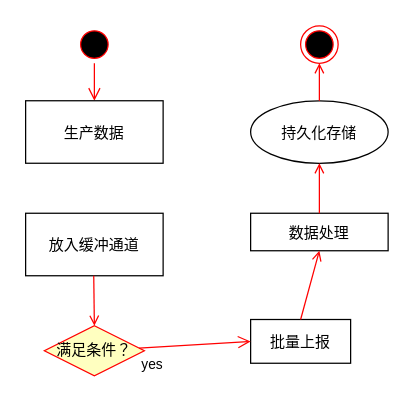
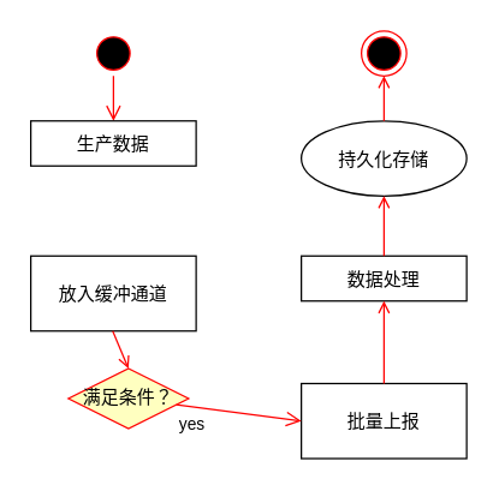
  <mxCell id="0" />
  <mxCell id="1" parent="0" />
  <mxCell id="2" value="" style="ellipse;shape=startState;fillColor=#000000;strokeColor=#ff0000;" parent="1" vertex="1"><mxGeometry x="60" y="20" width="30" height="30" as="geometry" /></mxCell>
  <mxCell id="3" value="" style="edgeStyle=elbowEdgeStyle;elbow=horizontal;verticalAlign=bottom;endArrow=open;endSize=8;strokeColor=#FF0000;endFill=1;rounded=0" parent="1" source="2" target="4" edge="1"><mxGeometry x="264.5" y="168" as="geometry"><mxPoint x="75" y="60" as="targetPoint" /></mxGeometry></mxCell>
- <mxCell id="4" value="生产数据" style="" parent="1" vertex="1"><mxGeometry x="20" y="80" width="110" height="50" as="geometry" /></mxCell>
+ <mxCell id="4" value="生产数据" style="" parent="1" vertex="1"><mxGeometry x="20" y="80" width="110" height="30" as="geometry" /></mxCell>
  <mxCell id="5" value="放入缓冲通道" style="" parent="1" vertex="1"><mxGeometry x="20" y="170" width="110" height="50" as="geometry" /></mxCell>
- <mxCell id="6" value="批量上报" style="" parent="1" vertex="1"><mxGeometry x="200" y="255" width="80" height="35" as="geometry" /></mxCell>
- <mxCell id="7" value="满足条件？" style="rhombus;whiteSpace=wrap;html=1;fontColor=#000000;fillColor=#ffffc0;strokeColor=#ff0000;" parent="1" vertex="1"><mxGeometry x="35" y="260" width="80" height="40" as="geometry" /></mxCell>
+ <mxCell id="6" value="批量上报" style="" parent="1" vertex="1"><mxGeometry x="200" y="255" width="110" height="50" as="geometry" /></mxCell>
+ <mxCell id="7" value="满足条件？" style="rhombus;whiteSpace=wrap;html=1;fontColor=#000000;fillColor=#ffffc0;strokeColor=#ff0000;" parent="1" vertex="1"><mxGeometry x="45" y="245" width="80" height="40" as="geometry" /></mxCell>
  <mxCell id="8" value="yes" style="html=1;align=left;verticalAlign=top;endArrow=open;endSize=8;strokeColor=#ff0000;rounded=0;entryX=0;entryY=0.5;entryDx=0;entryDy=0;" parent="1" source="7" target="6" edge="1"><mxGeometry x="-1" relative="1" as="geometry"><mxPoint x="170" y="350" as="targetPoint" /></mxGeometry></mxCell>
  <mxCell id="9" value="" style="endArrow=open;strokeColor=#FF0000;endFill=1;rounded=0;entryX=0.5;entryY=0;entryDx=0;entryDy=0;" parent="1" target="7" edge="1"><mxGeometry relative="1" as="geometry"><mxPoint x="74.5" y="220" as="sourcePoint" /><mxPoint x="74.5" y="280" as="targetPoint" /></mxGeometry></mxCell>
  <mxCell id="10" value="数据处理" style="" parent="1" vertex="1"><mxGeometry x="200" y="170" width="110" height="30" as="geometry" /></mxCell>
  <mxCell id="11" value="持久化存储" style="ellipse;" parent="1" vertex="1"><mxGeometry x="200" y="80" width="110" height="50" as="geometry" /></mxCell>
  <mxCell id="12" value="" style="ellipse;html=1;shape=endState;fillColor=#000000;strokeColor=#ff0000;" parent="1" vertex="1"><mxGeometry x="240" y="20" width="30" height="30" as="geometry" /></mxCell>
  <mxCell id="13" value="" style="endArrow=open;strokeColor=#FF0000;endFill=1;rounded=0;exitX=0.5;exitY=0;exitDx=0;exitDy=0;entryX=0.5;entryY=1;entryDx=0;entryDy=0;" parent="1" source="6" target="10" edge="1"><mxGeometry relative="1" as="geometry"><mxPoint x="74.5" y="390" as="sourcePoint" /><mxPoint x="74.5" y="450" as="targetPoint" /></mxGeometry></mxCell>
  <mxCell id="14" value="" style="endArrow=open;strokeColor=#FF0000;endFill=1;rounded=0;entryX=0.5;entryY=1;entryDx=0;entryDy=0;exitX=0.5;exitY=0;exitDx=0;exitDy=0;" parent="1" target="11" edge="1" source="10"><mxGeometry relative="1" as="geometry"><mxPoint x="74.5" y="490" as="sourcePoint" /><mxPoint x="74.5" y="550" as="targetPoint" /></mxGeometry></mxCell>
  <mxCell id="15" value="" style="endArrow=open;strokeColor=#FF0000;endFill=1;rounded=0;entryX=0.5;entryY=1;entryDx=0;entryDy=0;exitX=0.5;exitY=0;exitDx=0;exitDy=0;" parent="1" edge="1" target="12" source="11"><mxGeometry relative="1" as="geometry"><mxPoint x="74.5" y="570" as="sourcePoint" /><mxPoint x="75" y="600" as="targetPoint" /></mxGeometry></mxCell>
